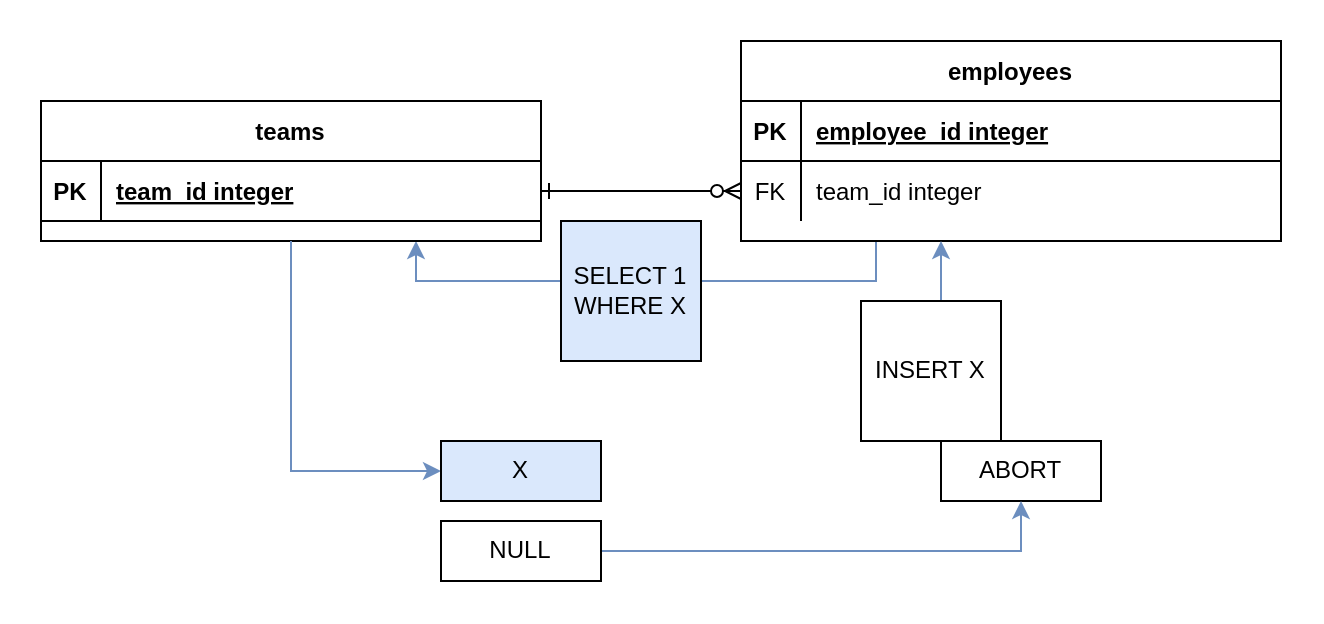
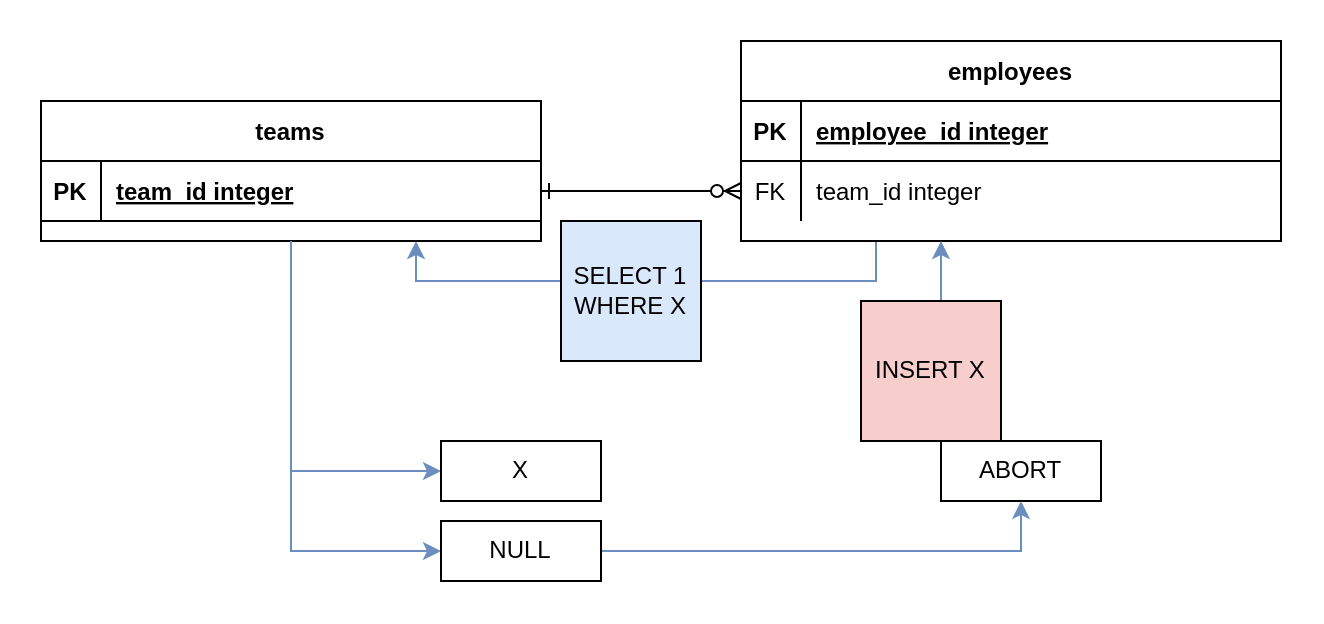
  <mxCell id="0" />
  <mxCell id="1" parent="0" />
  <mxCell id="2" value="" style="edgeStyle=entityRelationEdgeStyle;endArrow=ERzeroToMany;startArrow=ERone;endFill=1;startFill=0;" parent="1" source="13" target="8" edge="1"><mxGeometry width="100" height="100" relative="1" as="geometry"><mxPoint x="240" y="450" as="sourcePoint" /><mxPoint x="340" y="350" as="targetPoint" /></mxGeometry></mxCell>
  <mxCell id="3" style="edgeStyle=orthogonalEdgeStyle;rounded=0;orthogonalLoop=1;jettySize=auto;html=1;exitX=0.25;exitY=1;exitDx=0;exitDy=0;entryX=0.75;entryY=1;entryDx=0;entryDy=0;fillColor=#dae8fc;strokeColor=#6c8ebf;" parent="1" source="4" target="12" edge="1"><mxGeometry relative="1" as="geometry" /></mxCell>
  <mxCell id="4" value="employees" style="shape=table;startSize=30;container=1;collapsible=1;childLayout=tableLayout;fixedRows=1;rowLines=0;fontStyle=1;align=center;resizeLast=1;" parent="1" vertex="1"><mxGeometry x="370" y="20" width="270" height="100" as="geometry" /></mxCell>
  <mxCell id="5" value="" style="shape=partialRectangle;collapsible=0;dropTarget=0;pointerEvents=0;fillColor=none;points=[[0,0.5],[1,0.5]];portConstraint=eastwest;top=0;left=0;right=0;bottom=1;" parent="4" vertex="1"><mxGeometry y="30" width="270" height="30" as="geometry" /></mxCell>
  <mxCell id="6" value="PK" style="shape=partialRectangle;overflow=hidden;connectable=0;fillColor=none;top=0;left=0;bottom=0;right=0;fontStyle=1;" parent="5" vertex="1"><mxGeometry width="30" height="30" as="geometry"><mxRectangle width="30" height="30" as="alternateBounds" /></mxGeometry></mxCell>
  <mxCell id="7" value="employee_id integer" style="shape=partialRectangle;overflow=hidden;connectable=0;fillColor=none;top=0;left=0;bottom=0;right=0;align=left;spacingLeft=6;fontStyle=5;" parent="5" vertex="1"><mxGeometry x="30" width="240" height="30" as="geometry"><mxRectangle width="240" height="30" as="alternateBounds" /></mxGeometry></mxCell>
  <mxCell id="8" value="" style="shape=partialRectangle;collapsible=0;dropTarget=0;pointerEvents=0;fillColor=none;points=[[0,0.5],[1,0.5]];portConstraint=eastwest;top=0;left=0;right=0;bottom=0;" parent="4" vertex="1"><mxGeometry y="60" width="270" height="30" as="geometry" /></mxCell>
  <mxCell id="9" value="FK" style="shape=partialRectangle;overflow=hidden;connectable=0;fillColor=none;top=0;left=0;bottom=0;right=0;" parent="8" vertex="1"><mxGeometry width="30" height="30" as="geometry"><mxRectangle width="30" height="30" as="alternateBounds" /></mxGeometry></mxCell>
  <mxCell id="10" value="team_id integer" style="shape=partialRectangle;overflow=hidden;connectable=0;fillColor=none;top=0;left=0;bottom=0;right=0;align=left;spacingLeft=6;" parent="8" vertex="1"><mxGeometry x="30" width="240" height="30" as="geometry"><mxRectangle width="240" height="30" as="alternateBounds" /></mxGeometry></mxCell>
+ <mxCell id="11" style="edgeStyle=orthogonalEdgeStyle;rounded=0;orthogonalLoop=1;jettySize=auto;html=1;exitX=0.5;exitY=1;exitDx=0;exitDy=0;entryX=0;entryY=0.5;entryDx=0;entryDy=0;fillColor=#dae8fc;strokeColor=#6c8ebf;" parent="1" source="12" target="23" edge="1"><mxGeometry relative="1" as="geometry" /></mxCell>
  <mxCell id="12" value="teams" style="shape=table;startSize=30;container=1;collapsible=1;childLayout=tableLayout;fixedRows=1;rowLines=0;fontStyle=1;align=center;resizeLast=1;" parent="1" vertex="1"><mxGeometry x="20" y="50" width="250" height="70" as="geometry" /></mxCell>
  <mxCell id="13" value="" style="shape=partialRectangle;collapsible=0;dropTarget=0;pointerEvents=0;fillColor=none;points=[[0,0.5],[1,0.5]];portConstraint=eastwest;top=0;left=0;right=0;bottom=1;" parent="12" vertex="1"><mxGeometry y="30" width="250" height="30" as="geometry" /></mxCell>
  <mxCell id="14" value="PK" style="shape=partialRectangle;overflow=hidden;connectable=0;fillColor=none;top=0;left=0;bottom=0;right=0;fontStyle=1;" parent="13" vertex="1"><mxGeometry width="30" height="30" as="geometry"><mxRectangle width="30" height="30" as="alternateBounds" /></mxGeometry></mxCell>
  <mxCell id="15" value="team_id integer" style="shape=partialRectangle;overflow=hidden;connectable=0;fillColor=none;top=0;left=0;bottom=0;right=0;align=left;spacingLeft=6;fontStyle=5;" parent="13" vertex="1"><mxGeometry x="30" width="220" height="30" as="geometry"><mxRectangle width="220" height="30" as="alternateBounds" /></mxGeometry></mxCell>
  <mxCell id="16" style="edgeStyle=orthogonalEdgeStyle;rounded=0;orthogonalLoop=1;jettySize=auto;html=1;exitX=0.5;exitY=0;exitDx=0;exitDy=0;fillColor=#dae8fc;strokeColor=#6c8ebf;" parent="1" source="17" edge="1"><mxGeometry relative="1" as="geometry"><mxPoint x="470" y="120" as="targetPoint" /></mxGeometry></mxCell>
- <mxCell id="17" value="INSERT X" style="whiteSpace=wrap;html=1;aspect=fixed;" parent="1" vertex="1"><mxGeometry x="430" y="150" width="70" height="70" as="geometry" /></mxCell>
+ <mxCell id="17" value="INSERT X" style="whiteSpace=wrap;html=1;aspect=fixed;fillColor=#f8cecc;" parent="1" vertex="1"><mxGeometry x="430" y="150" width="70" height="70" as="geometry" /></mxCell>
  <mxCell id="18" value="SELECT 1&lt;div&gt;WHERE X&lt;/div&gt;" style="whiteSpace=wrap;html=1;aspect=fixed;fillColor=#dae8fc;" parent="1" vertex="1"><mxGeometry x="280" y="110" width="70" height="70" as="geometry" /></mxCell>
  <mxCell id="19" value="ABORT" style="rounded=0;whiteSpace=wrap;html=1;" parent="1" vertex="1"><mxGeometry x="470" y="220" width="80" height="30" as="geometry" /></mxCell>
  <mxCell id="20" value="" style="edgeStyle=orthogonalEdgeStyle;rounded=0;orthogonalLoop=1;jettySize=auto;html=1;exitX=0.5;exitY=1;exitDx=0;exitDy=0;entryX=0;entryY=0.5;entryDx=0;entryDy=0;fillColor=#dae8fc;strokeColor=#6c8ebf;" parent="1" source="12" target="21" edge="1"><mxGeometry relative="1" as="geometry"><mxPoint x="145" y="120" as="sourcePoint" /><mxPoint x="390" y="235" as="targetPoint" /></mxGeometry></mxCell>
- <mxCell id="21" value="X" style="rounded=0;whiteSpace=wrap;html=1;fillColor=#dae8fc;" parent="1" vertex="1"><mxGeometry x="220" y="220" width="80" height="30" as="geometry" /></mxCell>
+ <mxCell id="21" value="X" style="rounded=0;whiteSpace=wrap;html=1;" parent="1" vertex="1"><mxGeometry x="220" y="220" width="80" height="30" as="geometry" /></mxCell>
  <mxCell id="22" style="edgeStyle=orthogonalEdgeStyle;rounded=0;orthogonalLoop=1;jettySize=auto;html=1;exitX=1;exitY=0.5;exitDx=0;exitDy=0;entryX=0.5;entryY=1;entryDx=0;entryDy=0;fillColor=#dae8fc;strokeColor=#6c8ebf;" parent="1" source="23" target="19" edge="1"><mxGeometry relative="1" as="geometry" /></mxCell>
  <mxCell id="23" value="NULL" style="rounded=0;whiteSpace=wrap;html=1;" parent="1" vertex="1"><mxGeometry x="220" y="260" width="80" height="30" as="geometry" /></mxCell>
